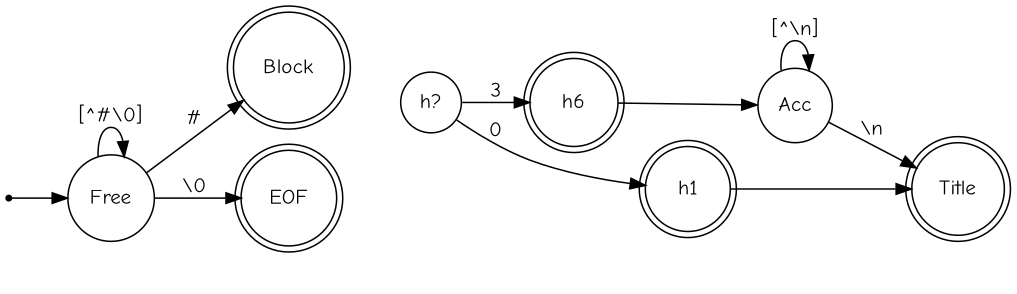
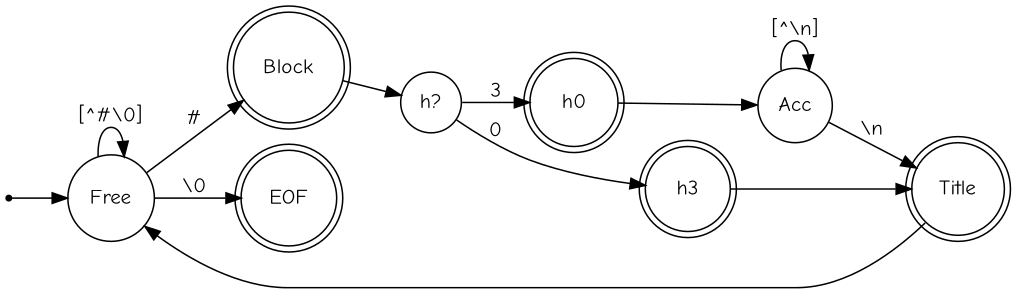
  digraph {
    fontname="Comic Neue"
    rankdir=LR
    node [fontname="Comic Neue" shape=doublecircle]
    edge [fontname="Comic Neue"]
    begin [shape=point]
    n2 [label=Free shape=circle]
    n3 [label=Block]
    n4 [label=EOF]
    n5 [label="h?" shape=circle]
-   n6 [label=h6]
-   n7 [label=h1]
+   n6 [label=h0]
+   n7 [label=h3]
    n8 [label=Acc shape=circle]
    n9 [label=Title]
    begin -> n2
    n2 -> n2 [label="[^#\\0]"]
    n2 -> n3 [label="#"]
    n2 -> n4 [label="\\0"]
+   n3 -> n5
    n5 -> n6 [label=3]
    n5 -> n7 [label=0]
    n6 -> n8
    n7 -> n9
    n8 -> n8 [label="[^\\n]"]
    n8 -> n9 [label="\\n"]
+   n9 -> n2
  }
